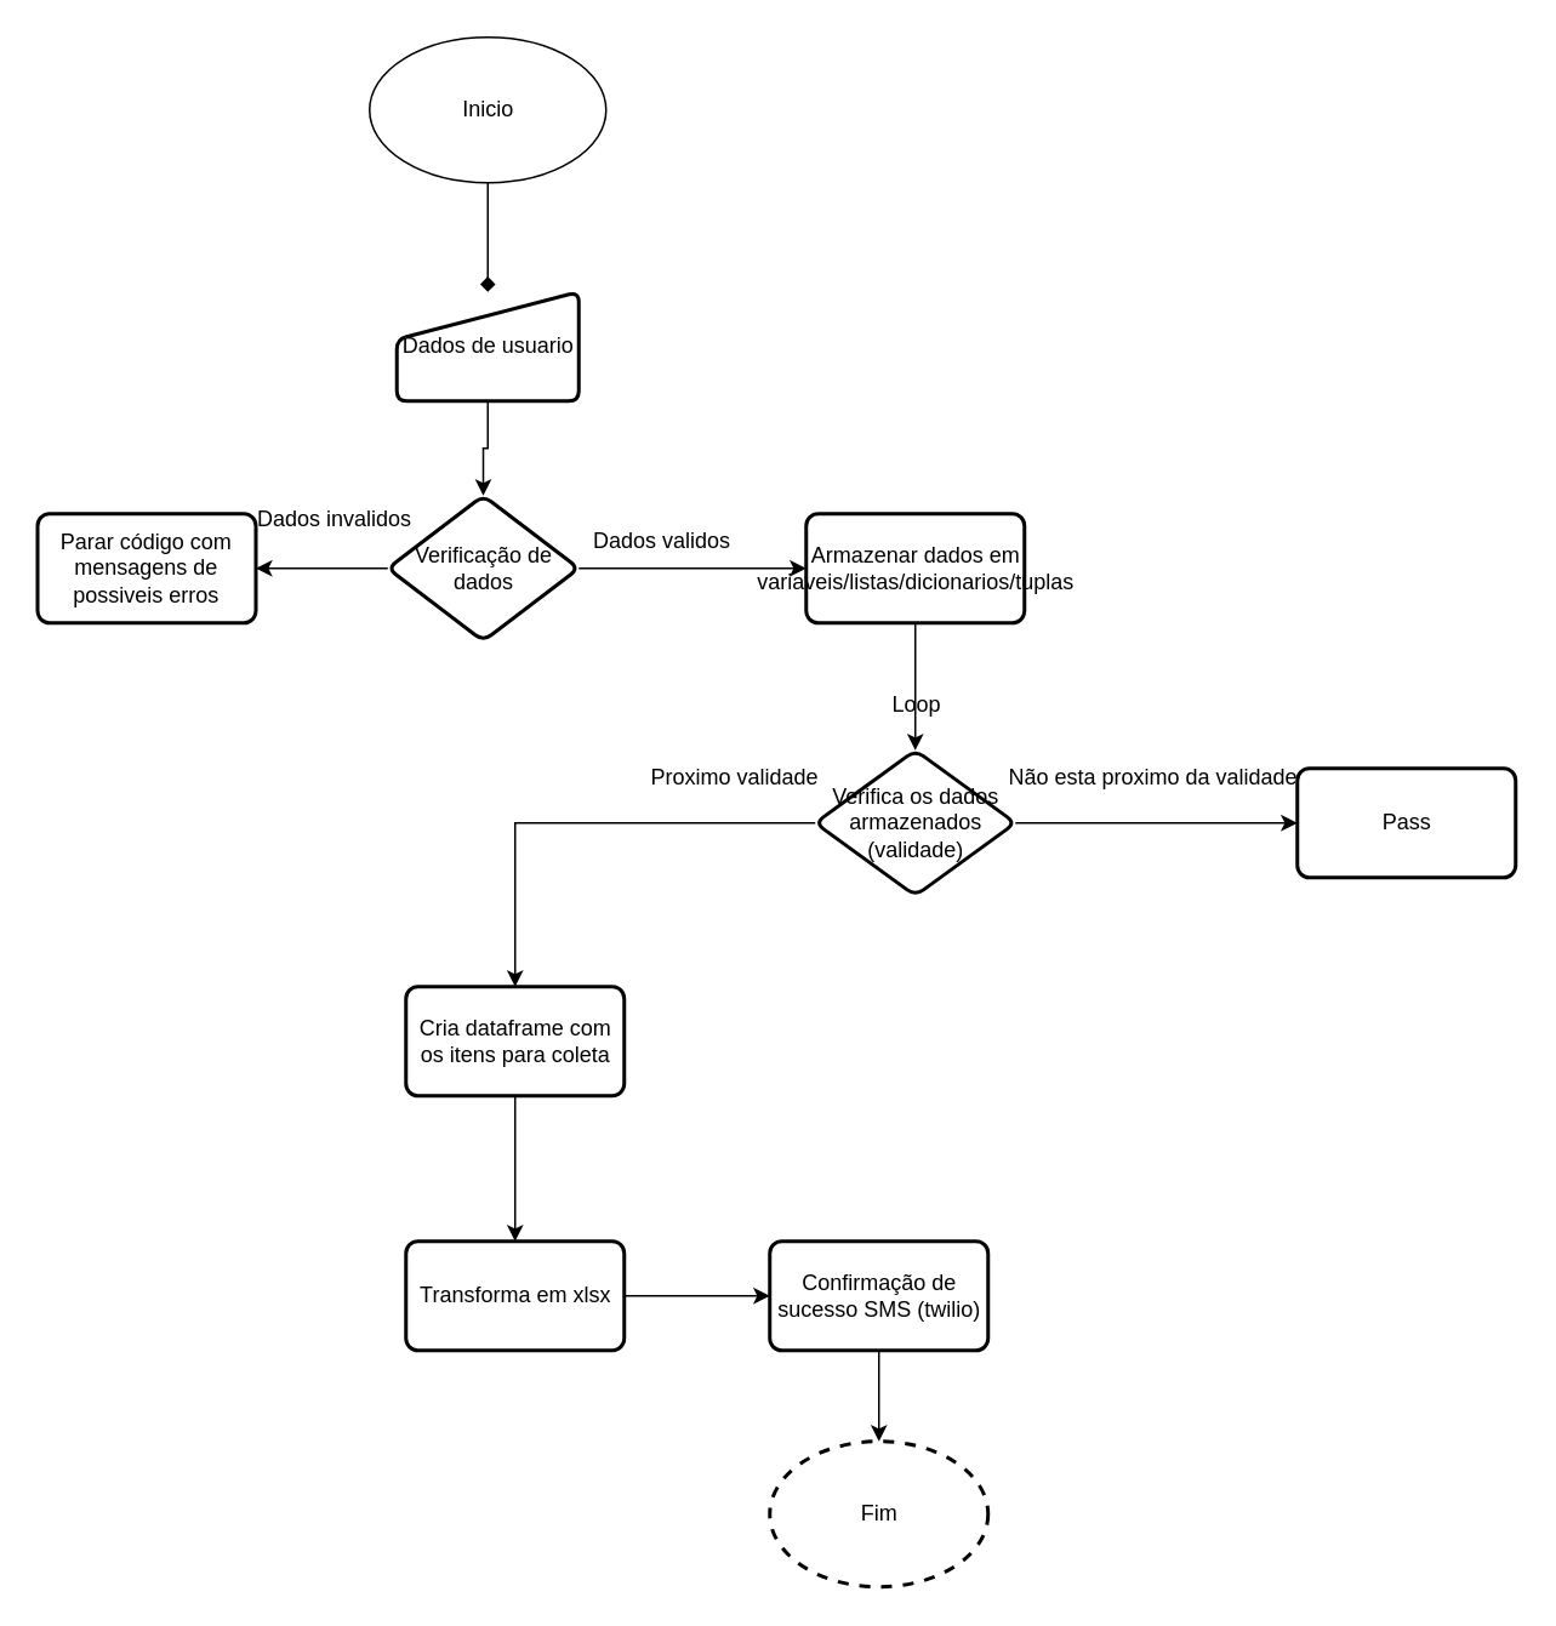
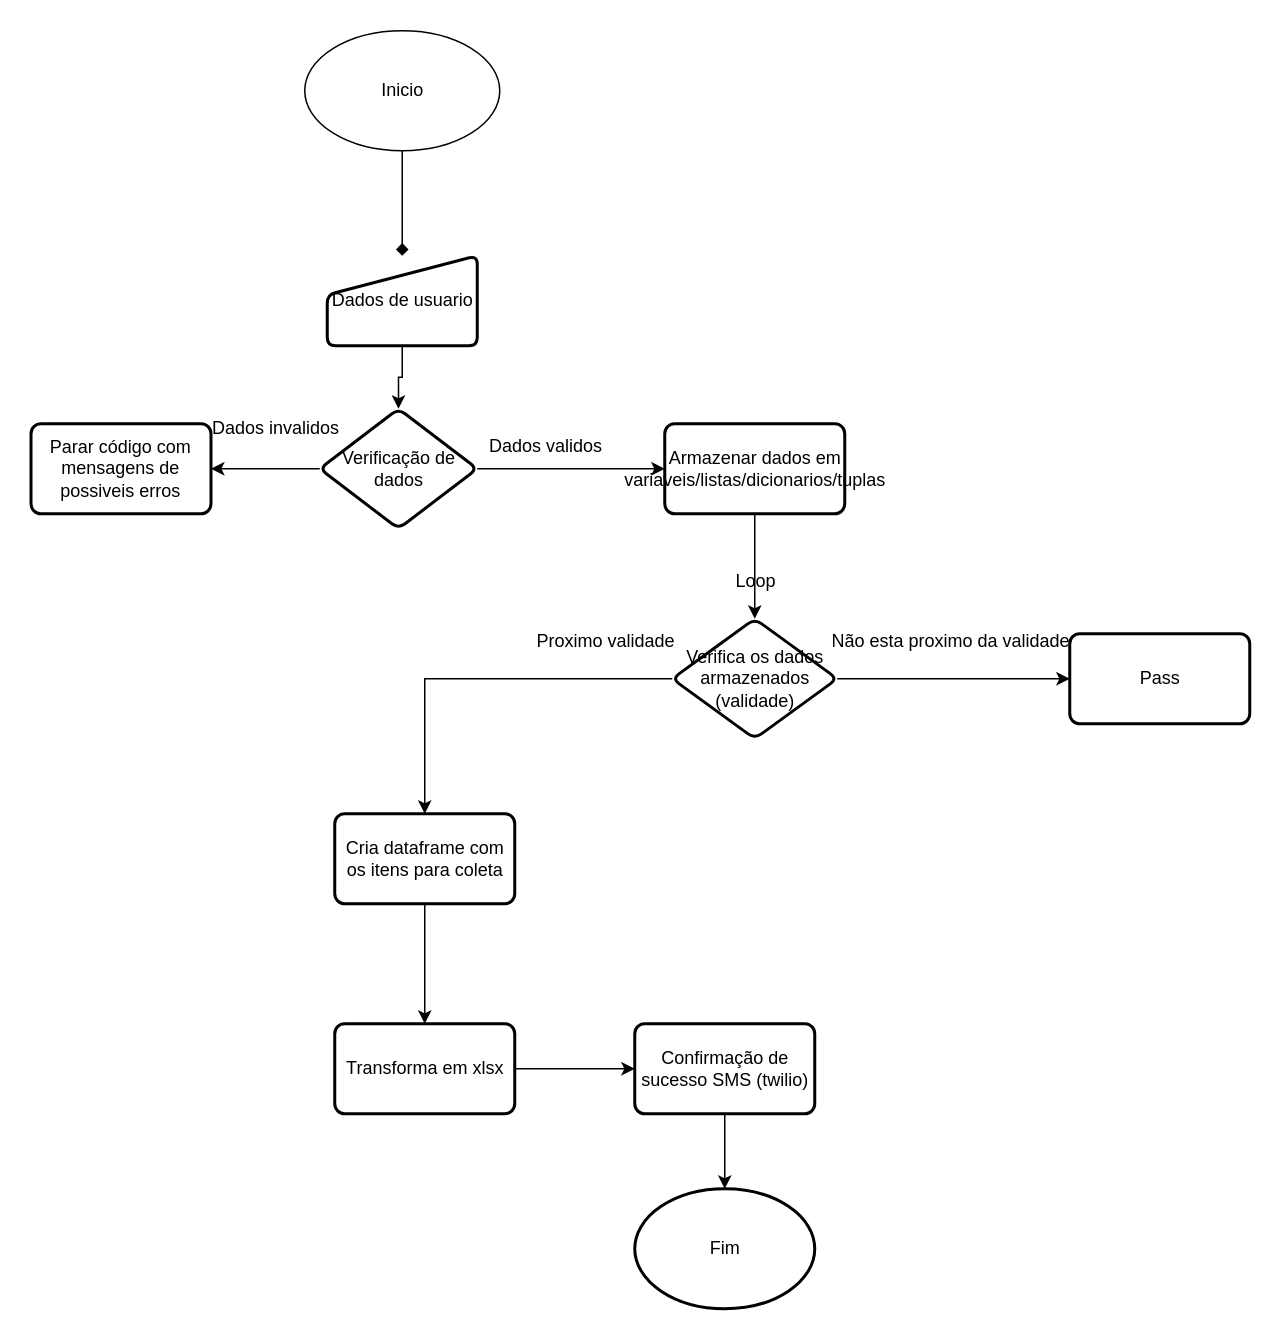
  <mxCell id="0" />
  <mxCell id="1" parent="0" />
  <mxCell id="2" style="edgeStyle=orthogonalEdgeStyle;rounded=0;orthogonalLoop=1;jettySize=auto;html=1;endArrow=diamond;" edge="1" parent="1" source="3" target="5"><mxGeometry relative="1" as="geometry" /></mxCell>
  <mxCell id="3" value="Inicio" style="ellipse;whiteSpace=wrap;html=1;" vertex="1" parent="1"><mxGeometry x="202.5" y="20" width="130" height="80" as="geometry" /></mxCell>
  <mxCell id="4" style="edgeStyle=orthogonalEdgeStyle;rounded=0;orthogonalLoop=1;jettySize=auto;html=1;" edge="1" parent="1" source="5" target="8"><mxGeometry relative="1" as="geometry" /></mxCell>
- <mxCell id="5" value="Dados de usuario" style="html=1;strokeWidth=2;shape=manualInput;whiteSpace=wrap;rounded=1;size=26;arcSize=11;" vertex="1" parent="1"><mxGeometry x="217.5" y="160" width="100" height="60" as="geometry" /></mxCell>
+ <mxCell id="5" value="Dados de usuario" style="html=1;strokeWidth=2;shape=manualInput;whiteSpace=wrap;rounded=1;size=26;arcSize=11;" vertex="1" parent="1"><mxGeometry x="217.5" y="170" width="100" height="60" as="geometry" /></mxCell>
  <mxCell id="6" value="" style="edgeStyle=orthogonalEdgeStyle;rounded=0;orthogonalLoop=1;jettySize=auto;html=1;" edge="1" parent="1" source="8" target="9"><mxGeometry relative="1" as="geometry" /></mxCell>
  <mxCell id="7" value="" style="edgeStyle=orthogonalEdgeStyle;rounded=0;orthogonalLoop=1;jettySize=auto;html=1;" edge="1" parent="1" source="8" target="12"><mxGeometry relative="1" as="geometry" /></mxCell>
  <mxCell id="8" value="Verificação de dados" style="rhombus;whiteSpace=wrap;html=1;strokeWidth=2;rounded=1;arcSize=11;" vertex="1" parent="1"><mxGeometry x="212.5" y="272" width="105" height="80" as="geometry" /></mxCell>
  <mxCell id="9" value="Parar código com mensagens de possiveis erros" style="whiteSpace=wrap;html=1;strokeWidth=2;rounded=1;arcSize=11;" vertex="1" parent="1"><mxGeometry x="20" y="282" width="120" height="60" as="geometry" /></mxCell>
  <mxCell id="10" value="Dados invalidos&lt;br&gt;" style="text;html=1;align=center;verticalAlign=middle;resizable=0;points=[];autosize=1;strokeColor=none;fillColor=none;" vertex="1" parent="1"><mxGeometry x="127.5" y="270" width="110" height="30" as="geometry" /></mxCell>
  <mxCell id="11" value="" style="edgeStyle=orthogonalEdgeStyle;rounded=0;orthogonalLoop=1;jettySize=auto;html=1;" edge="1" parent="1" source="12" target="16"><mxGeometry relative="1" as="geometry" /></mxCell>
  <mxCell id="12" value="Armazenar dados em variaveis/listas/dicionarios/tuplas" style="whiteSpace=wrap;html=1;strokeWidth=2;rounded=1;arcSize=11;" vertex="1" parent="1"><mxGeometry x="442.5" y="282" width="120" height="60" as="geometry" /></mxCell>
  <mxCell id="13" value="Dados validos&lt;br&gt;" style="text;html=1;align=center;verticalAlign=middle;resizable=0;points=[];autosize=1;strokeColor=none;fillColor=none;" vertex="1" parent="1"><mxGeometry x="312.5" y="282" width="100" height="30" as="geometry" /></mxCell>
  <mxCell id="14" value="" style="edgeStyle=orthogonalEdgeStyle;rounded=0;orthogonalLoop=1;jettySize=auto;html=1;" edge="1" parent="1" source="16" target="19"><mxGeometry relative="1" as="geometry" /></mxCell>
  <mxCell id="15" value="" style="edgeStyle=orthogonalEdgeStyle;rounded=0;orthogonalLoop=1;jettySize=auto;html=1;" edge="1" parent="1" source="16" target="20"><mxGeometry relative="1" as="geometry" /></mxCell>
  <mxCell id="16" value="Verifica os dados armazenados&lt;br&gt;(validade)" style="rhombus;whiteSpace=wrap;html=1;strokeWidth=2;rounded=1;arcSize=11;" vertex="1" parent="1"><mxGeometry x="447.5" y="412" width="110" height="80" as="geometry" /></mxCell>
  <mxCell id="17" value="Loop" style="text;html=1;align=center;verticalAlign=middle;resizable=0;points=[];autosize=1;strokeColor=none;fillColor=none;" vertex="1" parent="1"><mxGeometry x="477.5" y="372" width="50" height="30" as="geometry" /></mxCell>
  <mxCell id="18" value="" style="edgeStyle=orthogonalEdgeStyle;rounded=0;orthogonalLoop=1;jettySize=auto;html=1;" edge="1" parent="1" source="19" target="24"><mxGeometry relative="1" as="geometry" /></mxCell>
  <mxCell id="19" value="Cria dataframe com os itens para coleta" style="whiteSpace=wrap;html=1;strokeWidth=2;rounded=1;arcSize=11;" vertex="1" parent="1"><mxGeometry x="222.5" y="542" width="120" height="60" as="geometry" /></mxCell>
  <mxCell id="20" value="Pass" style="whiteSpace=wrap;html=1;strokeWidth=2;rounded=1;arcSize=11;" vertex="1" parent="1"><mxGeometry x="712.5" y="422" width="120" height="60" as="geometry" /></mxCell>
  <mxCell id="21" value="Não esta proximo da validade" style="text;html=1;align=center;verticalAlign=middle;resizable=0;points=[];autosize=1;strokeColor=none;fillColor=none;" vertex="1" parent="1"><mxGeometry x="542.5" y="412" width="180" height="30" as="geometry" /></mxCell>
  <mxCell id="22" value="Proximo validade" style="text;html=1;align=center;verticalAlign=middle;resizable=0;points=[];autosize=1;strokeColor=none;fillColor=none;" vertex="1" parent="1"><mxGeometry x="342.5" y="412" width="120" height="30" as="geometry" /></mxCell>
  <mxCell id="23" value="" style="edgeStyle=orthogonalEdgeStyle;rounded=0;orthogonalLoop=1;jettySize=auto;html=1;" edge="1" parent="1" source="24" target="26"><mxGeometry relative="1" as="geometry" /></mxCell>
  <mxCell id="24" value="Transforma em xlsx" style="whiteSpace=wrap;html=1;strokeWidth=2;rounded=1;arcSize=11;" vertex="1" parent="1"><mxGeometry x="222.5" y="682" width="120" height="60" as="geometry" /></mxCell>
  <mxCell id="25" value="" style="edgeStyle=orthogonalEdgeStyle;rounded=0;orthogonalLoop=1;jettySize=auto;html=1;" edge="1" parent="1" source="26" target="27"><mxGeometry relative="1" as="geometry" /></mxCell>
  <mxCell id="26" value="Confirmação de sucesso SMS (twilio)" style="whiteSpace=wrap;html=1;strokeWidth=2;rounded=1;arcSize=11;" vertex="1" parent="1"><mxGeometry x="422.5" y="682" width="120" height="60" as="geometry" /></mxCell>
- <mxCell id="27" value="Fim" style="ellipse;whiteSpace=wrap;html=1;strokeWidth=2;rounded=1;arcSize=11;dashed=1;" vertex="1" parent="1"><mxGeometry x="422.5" y="792" width="120" height="80" as="geometry" /></mxCell>
+ <mxCell id="27" value="Fim" style="ellipse;whiteSpace=wrap;html=1;strokeWidth=2;rounded=1;arcSize=11;" vertex="1" parent="1"><mxGeometry x="422.5" y="792" width="120" height="80" as="geometry" /></mxCell>
